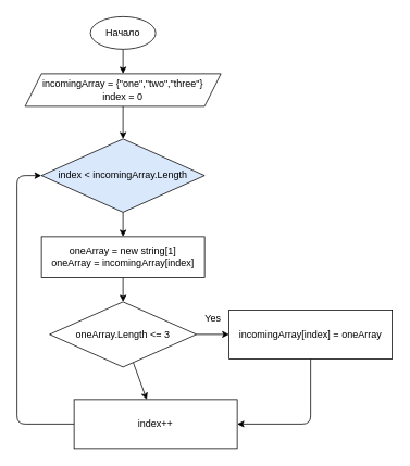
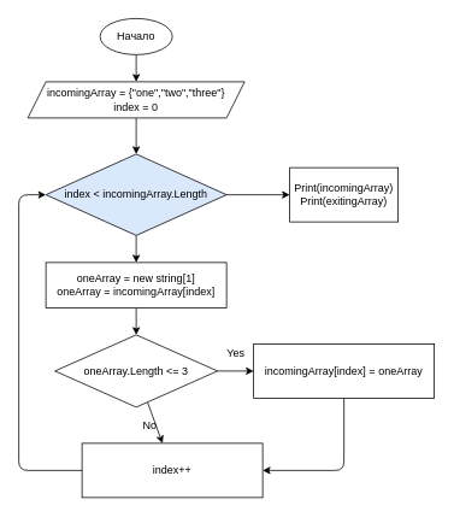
  <mxCell id="0" />
  <mxCell id="1" parent="0" />
  <mxCell id="2" value="" style="edgeStyle=none;html=1;" edge="1" parent="1" source="3" target="5"><mxGeometry relative="1" as="geometry" /></mxCell>
  <mxCell id="3" value="Начало" style="ellipse;whiteSpace=wrap;html=1;" vertex="1" parent="1"><mxGeometry x="110" y="20" width="80" height="40" as="geometry" /></mxCell>
  <mxCell id="4" value="" style="edgeStyle=none;html=1;" edge="1" parent="1" source="5" target="8"><mxGeometry relative="1" as="geometry" /></mxCell>
  <mxCell id="5" value="incomingArray = {&quot;one&quot;,&quot;two&quot;,&quot;three&quot;}&lt;br&gt;index = 0" style="shape=parallelogram;perimeter=parallelogramPerimeter;whiteSpace=wrap;html=1;fixedSize=1;" vertex="1" parent="1"><mxGeometry x="30" y="90" width="240" height="40" as="geometry" /></mxCell>
+ <mxCell id="6" value="" style="edgeStyle=none;html=1;" edge="1" parent="1" source="8" target="9"><mxGeometry relative="1" as="geometry" /></mxCell>
  <mxCell id="7" value="" style="edgeStyle=none;html=1;" edge="1" parent="1" source="8" target="11"><mxGeometry relative="1" as="geometry" /></mxCell>
  <mxCell id="8" value="index &amp;lt; incomingArray.Length" style="rhombus;whiteSpace=wrap;html=1;fillColor=#dae8fc;" vertex="1" parent="1"><mxGeometry x="50" y="170" width="200" height="90" as="geometry" /></mxCell>
+ <mxCell id="9" value="Print(incomingArray)&lt;br&gt;Print(exitingArray)" style="whiteSpace=wrap;html=1;" vertex="1" parent="1"><mxGeometry x="320" y="185" width="120" height="60" as="geometry" /></mxCell>
  <mxCell id="10" value="" style="edgeStyle=none;html=1;" edge="1" parent="1" source="11" target="14"><mxGeometry relative="1" as="geometry" /></mxCell>
  <mxCell id="11" value="&lt;span&gt;oneArray = new string[1]&lt;br&gt;oneArray = incomingArray[index]&lt;br&gt;&lt;/span&gt;" style="whiteSpace=wrap;html=1;" vertex="1" parent="1"><mxGeometry x="50" y="290" width="200" height="50" as="geometry" /></mxCell>
  <mxCell id="12" value="" style="edgeStyle=none;html=1;" edge="1" parent="1" source="14" target="16"><mxGeometry relative="1" as="geometry" /></mxCell>
  <mxCell id="13" value="" style="edgeStyle=none;html=1;" edge="1" parent="1" source="14" target="20"><mxGeometry relative="1" as="geometry" /></mxCell>
  <mxCell id="14" value="oneArray.Length &amp;lt;= 3" style="rhombus;whiteSpace=wrap;html=1;" vertex="1" parent="1"><mxGeometry x="60" y="370" width="180" height="80" as="geometry" /></mxCell>
  <mxCell id="15" style="edgeStyle=none;html=1;entryX=1;entryY=0.5;entryDx=0;entryDy=0;" edge="1" parent="1" source="16" target="20"><mxGeometry relative="1" as="geometry"><Array as="points"><mxPoint x="380" y="520" /></Array></mxGeometry></mxCell>
  <mxCell id="16" value="incomingArray[index] = oneArray" style="whiteSpace=wrap;html=1;" vertex="1" parent="1"><mxGeometry x="280" y="380" width="200" height="60" as="geometry" /></mxCell>
  <mxCell id="17" value="Yes" style="text;html=1;align=center;verticalAlign=middle;resizable=0;points=[];autosize=1;strokeColor=none;fillColor=none;" vertex="1" parent="1"><mxGeometry x="240" y="380" width="40" height="20" as="geometry" /></mxCell>
+ <mxCell id="18" value="No" style="text;html=1;align=center;verticalAlign=middle;resizable=0;points=[];autosize=1;strokeColor=none;fillColor=none;" vertex="1" parent="1"><mxGeometry x="150" y="460" width="30" height="20" as="geometry" /></mxCell>
  <mxCell id="19" style="edgeStyle=none;html=1;entryX=0;entryY=0.5;entryDx=0;entryDy=0;" edge="1" parent="1" source="20" target="8"><mxGeometry relative="1" as="geometry"><Array as="points"><mxPoint x="20" y="520" /><mxPoint x="20" y="215" /></Array></mxGeometry></mxCell>
  <mxCell id="20" value="index++" style="whiteSpace=wrap;html=1;" vertex="1" parent="1"><mxGeometry x="90" y="490" width="200" height="60" as="geometry" /></mxCell>
